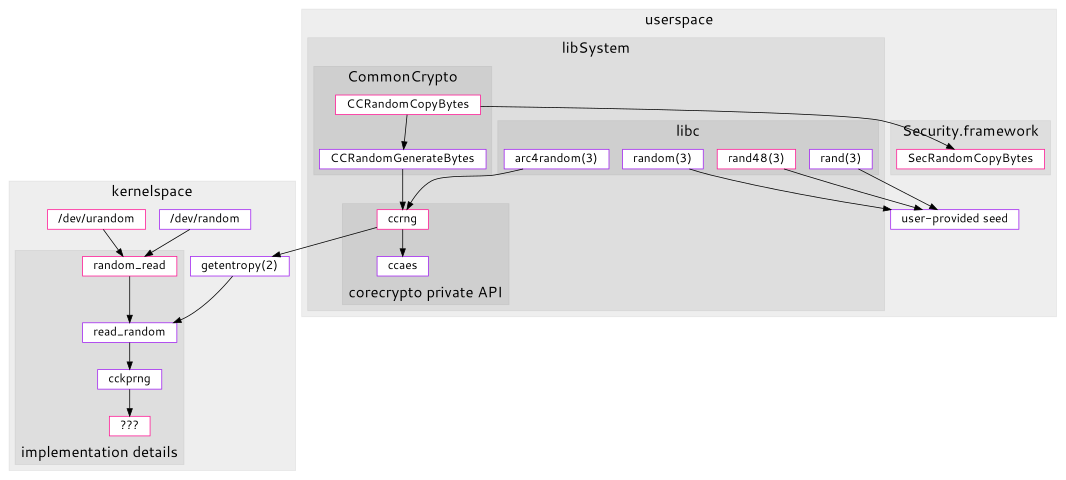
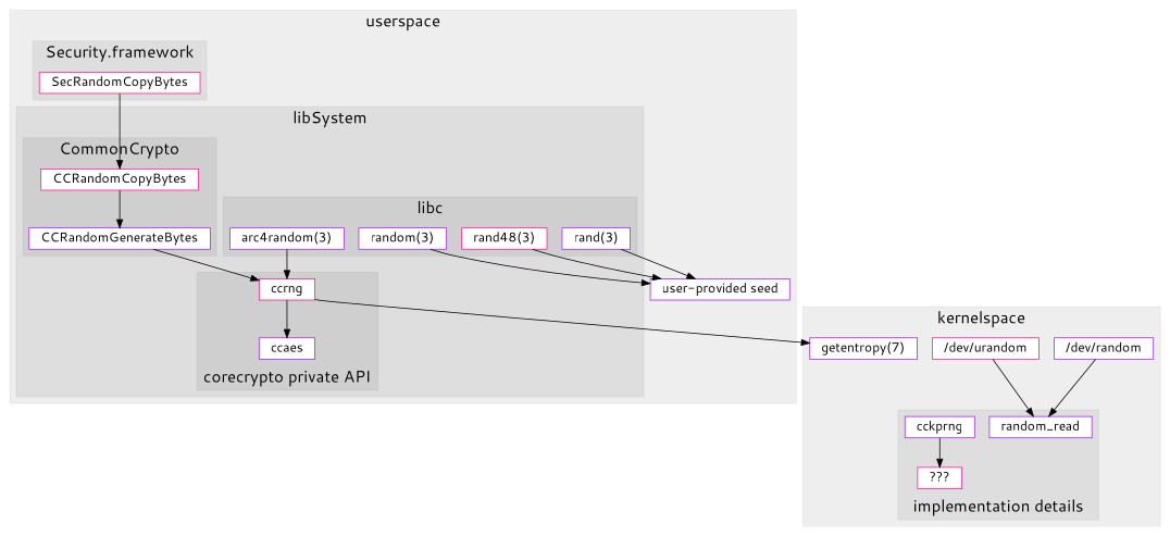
  digraph {
    fontname="system-ui"
    node [color=purple fillcolor="#FFFFFF" fontname="system-ui" fontsize=16 margin="0.2,0.05" shape=box style="filled, solid"]
    edge [fontname="system-ui" fontsize=12]
-   random_read [color=deeppink height=0]
-   read_random [height=0]
+   random_read [height=0]
    cckprng [height=0]
    "???" [color=deeppink height=0]
    "/dev/random" [height=0]
    "/dev/urandom" [color=deeppink height=0]
-   "getentropy(2)" [height=0]
+   "getentropy(2)" [height=0 label="getentropy(7)"]
    "rand(3)" [height=0]
    "rand48(3)" [color=deeppink height=0]
    "random(3)" [height=0]
    "arc4random(3)" [height=0]
    CCRandomCopyBytes [color=deeppink height=0]
    CCRandomGenerateBytes [height=0]
    ccrng [color=deeppink height=0]
    ccaes [height=0]
    SecRandomCopyBytes [color=deeppink height=0]
    "user-provided seed" [height=0]
    subgraph sub_1 {
      cluster=true
      color="#00000011"
      fontsize=20
      label=kernelspace
      style=filled
      "/dev/random"
      "/dev/urandom"
      "getentropy(2)"
      subgraph sub_2 {
        cluster=true
        color="#00000011"
        fontsize=20
        label="implementation details"
        labelloc=b
        style=filled
        random_read
-       read_random
        cckprng
        "???"
      }
    }
    subgraph sub_3 {
      cluster=true
      color="#00000011"
      fontsize=20
      label=userspace
      style=filled
      "user-provided seed"
      subgraph sub_4 {
        cluster=true
        color="#00000011"
        fontsize=20
        label=libSystem
        style=filled
        subgraph sub_5 {
          cluster=true
          color="#00000011"
          fontsize=20
          label=libc
          style=filled
          "rand(3)"
          "rand48(3)"
          "random(3)"
          "arc4random(3)"
        }
        subgraph sub_6 {
          cluster=true
          color="#00000011"
          fontsize=20
          label=CommonCrypto
          style=filled
          CCRandomCopyBytes
          CCRandomGenerateBytes
        }
        subgraph sub_7 {
          cluster=true
          color="#00000011"
          fontsize=20
          label="corecrypto private API"
          labelloc=b
          style=filled
          ccrng
          ccaes
        }
      }
      subgraph sub_8 {
        cluster=true
        color="#00000011"
        fontsize=20
        label="Security.framework"
        style=filled
        SecRandomCopyBytes
      }
    }
-   random_read -> read_random
-   read_random -> cckprng
    cckprng -> "???"
    "/dev/random" -> random_read
    "/dev/urandom" -> random_read
-   "getentropy(2)" -> read_random
    "rand(3)" -> "user-provided seed"
    "rand48(3)" -> "user-provided seed"
    "random(3)" -> "user-provided seed"
    "arc4random(3)" -> ccrng
    CCRandomCopyBytes -> CCRandomGenerateBytes
    CCRandomGenerateBytes -> ccrng
    ccrng -> "getentropy(2)"
    ccrng -> ccaes
-   CCRandomCopyBytes -> SecRandomCopyBytes
+   SecRandomCopyBytes -> CCRandomCopyBytes
  }
